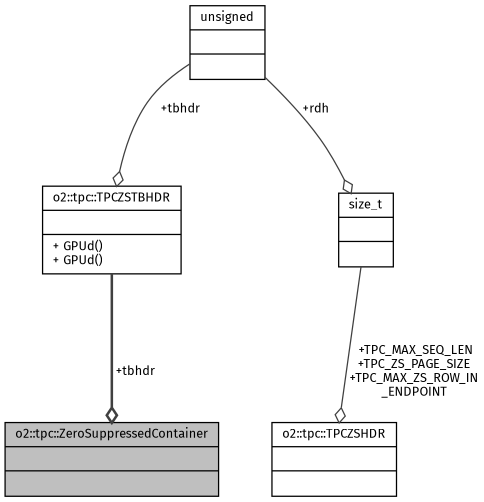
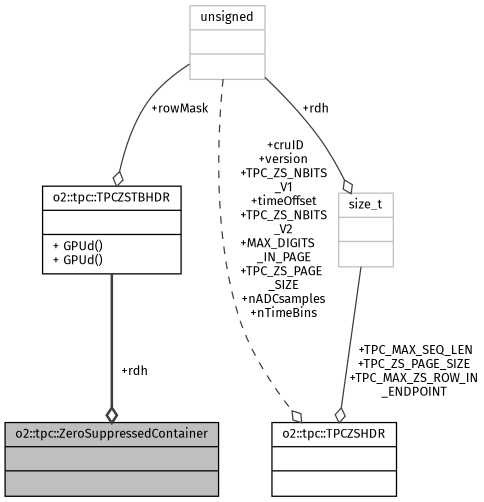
  digraph {
    fontname="Fira Sans"
    node [color=black fontname="Fira Sans" fontsize=10 shape=record]
    edge [arrowhead=odiamond color=grey25 fontname="Fira Sans" fontsize=10 labelfontname=Helvetica labelfontsize=10 style=solid]
    n1 [fillcolor=grey75 fontcolor=black height=0.2 label="{o2::tpc::ZeroSuppressedContainer\n||}" style=filled width=0.4]
    n2 [height=0.2 label="{o2::tpc::TPCZSTBHDR\n||+ GPUd()\l+ GPUd()\l}" width=0.4]
-   n3 [height=0.2 label="{unsigned\n||}" width=0.4]
+   n3 [color=grey75 height=0.2 label="{unsigned\n||}" width=0.4]
    n4 [height=0.2 label="{o2::tpc::TPCZSHDR\n||}" width=0.4]
-   n5 [height=0.2 label="{size_t\n||}" width=0.4]
-   n2 -> n1 [label=" +tbhdr" style=bold]
-   n3 -> n2 [label=" +tbhdr"]
+   n5 [color=grey75 height=0.2 label="{size_t\n||}" width=0.4]
+   n2 -> n1 [label=" +rdh" style=bold]
+   n3 -> n2 [label=" +rowMask"]
+   n3 -> n4 [label=" +cruID\n+version\n+TPC_ZS_NBITS\l_V1\n+timeOffset\n+TPC_ZS_NBITS\l_V2\n+MAX_DIGITS\l_IN_PAGE\n+TPC_ZS_PAGE\l_SIZE\n+nADCsamples\n+nTimeBins" style=dashed]
    n3 -> n5 [label=" +rdh"]
    n5 -> n4 [label=" +TPC_MAX_SEQ_LEN\n+TPC_ZS_PAGE_SIZE\n+TPC_MAX_ZS_ROW_IN\l_ENDPOINT"]
  }
